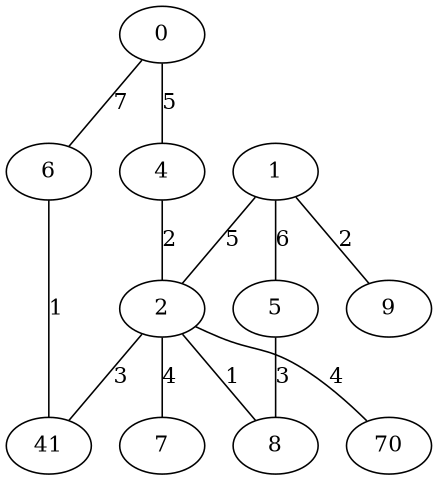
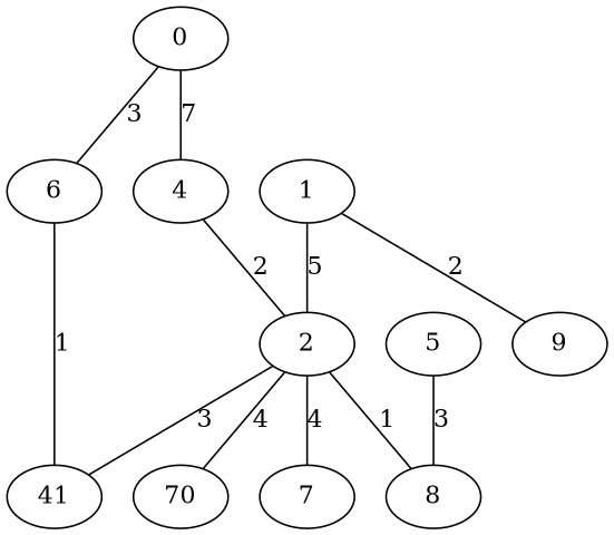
  graph {
    node [habit=2 x=2 y=6]
    edge [weight=3]
    0 [x=5 y=8]
    4 [habit=6]
    6 [habit=8 x=3 y=10]
    1 [habit=10 x=7 y=5]
    2 [habit=10 x=4 y=5]
    5 [base=1 x=10 y=4]
    9 [habit=3 x=8]
    n8 [habit=3 label=41 y=8]
    7 [habit=4 x=1 y=4]
    8 [habit=8 x=6]
    n11 [base=2 habit=5 label=70 x=3 y=2]
-   0 -- 4 [label=5 weight=5]
-   0 -- 6 [label=7]
+   0 -- 4 [label=7 weight=5]
+   0 -- 6 [label=3]
    4 -- 2 [label=2 weight=2]
    6 -- n8 [label=1 weight=1]
    1 -- 2 [label=5 weight=5]
-   1 -- 5 [label=6 weight=6]
    1 -- 9 [label=2 weight=2]
    2 -- n8 [label=3]
    2 -- 7 [label=4 weight=4]
    2 -- 8 [label=1 weight=4]
    2 -- n11 [label=4 weight=4]
    5 -- 8 [label=3]
  }
